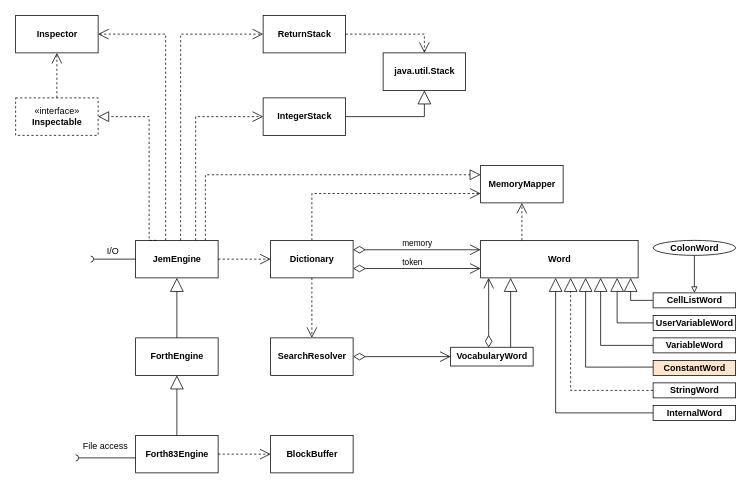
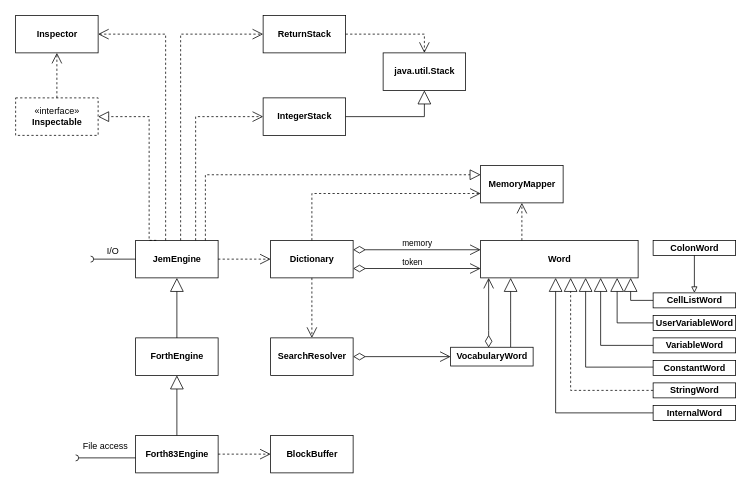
  <mxCell id="0" />
  <mxCell id="1" parent="0" />
  <mxCell id="2" value="&lt;b&gt;Dictionary&lt;/b&gt;" style="html=1;" parent="1" vertex="1"><mxGeometry x="360" y="320" width="110" height="50" as="geometry" /></mxCell>
  <mxCell id="3" value="&lt;b&gt;JemEngine&lt;/b&gt;" style="html=1;" parent="1" vertex="1"><mxGeometry x="180" y="320" width="110" height="50" as="geometry" /></mxCell>
  <mxCell id="4" value="&lt;div&gt;&lt;b&gt;ForthEngine&lt;/b&gt;&lt;/div&gt;" style="html=1;" parent="1" vertex="1"><mxGeometry x="180" y="450" width="110" height="50" as="geometry" /></mxCell>
  <mxCell id="5" value="&lt;div&gt;&lt;b&gt;Forth83Engine&lt;/b&gt;&lt;/div&gt;" style="html=1;" parent="1" vertex="1"><mxGeometry x="180" y="580" width="110" height="50" as="geometry" /></mxCell>
  <mxCell id="6" value="" style="endArrow=block;endSize=16;endFill=0;html=1;rounded=0;exitX=0.5;exitY=0;exitDx=0;exitDy=0;entryX=0.5;entryY=1;entryDx=0;entryDy=0;edgeStyle=orthogonalEdgeStyle;" parent="1" source="4" target="3" edge="1"><mxGeometry width="160" relative="1" as="geometry"><mxPoint x="150" y="600" as="sourcePoint" /><mxPoint x="310" y="600" as="targetPoint" /></mxGeometry></mxCell>
  <mxCell id="7" value="" style="endArrow=block;endSize=16;endFill=0;html=1;rounded=0;exitX=0.5;exitY=0;exitDx=0;exitDy=0;entryX=0.5;entryY=1;entryDx=0;entryDy=0;" parent="1" source="5" target="4" edge="1"><mxGeometry width="160" relative="1" as="geometry"><mxPoint x="245" y="460" as="sourcePoint" /><mxPoint x="245" y="380" as="targetPoint" /></mxGeometry></mxCell>
  <mxCell id="8" value="&lt;b&gt;IntegerStack&lt;/b&gt;" style="html=1;" parent="1" vertex="1"><mxGeometry x="350" y="130" width="110" height="50" as="geometry" /></mxCell>
  <mxCell id="9" value="" style="endArrow=open;endSize=12;dashed=1;html=1;rounded=0;edgeStyle=orthogonalEdgeStyle;entryX=0;entryY=0.5;entryDx=0;entryDy=0;" parent="1" source="3" target="8" edge="1"><mxGeometry x="0.208" y="10" width="160" relative="1" as="geometry"><mxPoint x="110" y="510" as="sourcePoint" /><mxPoint x="270" y="510" as="targetPoint" /><Array as="points"><mxPoint x="260" y="155" /></Array><mxPoint as="offset" /></mxGeometry></mxCell>
  <mxCell id="10" value="«interface»&lt;br&gt;&lt;b&gt;Inspectable&lt;/b&gt;" style="html=1;dashed=1;" parent="1" vertex="1"><mxGeometry x="20" y="130" width="110" height="50" as="geometry" /></mxCell>
  <mxCell id="11" value="" style="endArrow=block;dashed=1;endFill=0;endSize=12;html=1;rounded=0;exitX=0.25;exitY=0;exitDx=0;exitDy=0;entryX=1;entryY=0.5;entryDx=0;entryDy=0;edgeStyle=orthogonalEdgeStyle;" parent="1" source="3" target="10" edge="1"><mxGeometry width="160" relative="1" as="geometry"><mxPoint x="110" y="510" as="sourcePoint" /><mxPoint x="110" y="190" as="targetPoint" /><Array as="points"><mxPoint x="198" y="155" /></Array></mxGeometry></mxCell>
  <mxCell id="12" value="I/O" style="text;html=1;strokeColor=none;fillColor=none;align=center;verticalAlign=middle;whiteSpace=wrap;rounded=0;" parent="1" vertex="1"><mxGeometry x="120" y="320" width="60" height="30" as="geometry" /></mxCell>
  <mxCell id="13" value="" style="html=1;verticalAlign=bottom;labelBackgroundColor=none;endArrow=halfCircle;endFill=0;endSize=2;rounded=0;exitX=0;exitY=0.5;exitDx=0;exitDy=0;" parent="1" source="3" edge="1"><mxGeometry width="160" relative="1" as="geometry"><mxPoint x="130" y="345" as="sourcePoint" /><mxPoint x="120" y="345" as="targetPoint" /></mxGeometry></mxCell>
  <mxCell id="14" value="File access" style="text;html=1;strokeColor=none;fillColor=none;align=center;verticalAlign=middle;whiteSpace=wrap;rounded=0;" parent="1" vertex="1"><mxGeometry x="100" y="580" width="80" height="30" as="geometry" /></mxCell>
  <mxCell id="15" value="" style="html=1;verticalAlign=bottom;labelBackgroundColor=none;endArrow=halfCircle;endFill=0;endSize=2;rounded=0;exitX=1;exitY=1;exitDx=0;exitDy=0;entryX=0;entryY=1;entryDx=0;entryDy=0;" parent="1" source="14" target="14" edge="1"><mxGeometry width="160" relative="1" as="geometry"><mxPoint x="190" y="355" as="sourcePoint" /><mxPoint x="130" y="355" as="targetPoint" /></mxGeometry></mxCell>
  <mxCell id="16" value="" style="endArrow=open;endSize=12;dashed=1;html=1;rounded=0;entryX=0;entryY=0.5;entryDx=0;entryDy=0;edgeStyle=orthogonalEdgeStyle;exitX=1;exitY=0.5;exitDx=0;exitDy=0;" parent="1" source="3" target="2" edge="1"><mxGeometry width="160" relative="1" as="geometry"><mxPoint x="360" y="410" as="sourcePoint" /><mxPoint x="340" y="285" as="targetPoint" /></mxGeometry></mxCell>
  <mxCell id="17" value="&lt;b&gt;SearchResolver&lt;/b&gt;" style="html=1;" parent="1" vertex="1"><mxGeometry x="360" y="450" width="110" height="50" as="geometry" /></mxCell>
  <mxCell id="18" value="" style="endArrow=open;endSize=12;dashed=1;html=1;rounded=0;edgeStyle=orthogonalEdgeStyle;" parent="1" source="2" target="17" edge="1"><mxGeometry width="160" relative="1" as="geometry"><mxPoint x="300" y="355" as="sourcePoint" /><mxPoint x="430" y="355" as="targetPoint" /><Array as="points" /></mxGeometry></mxCell>
  <mxCell id="19" value="&lt;b&gt;MemoryMapper&lt;/b&gt;" style="html=1;" parent="1" vertex="1"><mxGeometry x="640" y="220" width="110" height="50" as="geometry" /></mxCell>
  <mxCell id="20" value="&lt;b&gt;Word&lt;/b&gt;" style="html=1;" parent="1" vertex="1"><mxGeometry x="640" y="320" width="210" height="50" as="geometry" /></mxCell>
  <mxCell id="21" value="&lt;br&gt;" style="endArrow=open;endSize=12;dashed=1;html=1;rounded=0;edgeStyle=orthogonalEdgeStyle;" parent="1" source="3" target="45" edge="1"><mxGeometry x="0.322" y="14" width="160" relative="1" as="geometry"><mxPoint x="230" y="230" as="sourcePoint" /><mxPoint x="225" y="134" as="targetPoint" /><Array as="points"><mxPoint x="240" y="45" /></Array><mxPoint as="offset" /></mxGeometry></mxCell>
  <mxCell id="22" value="&lt;div&gt;memory&lt;/div&gt;" style="endArrow=open;html=1;endSize=12;startArrow=diamondThin;startSize=14;startFill=0;edgeStyle=orthogonalEdgeStyle;align=left;verticalAlign=bottom;rounded=0;exitX=1;exitY=0.25;exitDx=0;exitDy=0;entryX=0;entryY=0.25;entryDx=0;entryDy=0;" parent="1" source="2" target="20" edge="1"><mxGeometry x="-0.25" relative="1" as="geometry"><mxPoint x="550" y="370" as="sourcePoint" /><mxPoint x="710" y="370" as="targetPoint" /><mxPoint as="offset" /></mxGeometry></mxCell>
  <mxCell id="23" value="token" style="endArrow=open;html=1;endSize=12;startArrow=diamondThin;startSize=14;startFill=0;edgeStyle=orthogonalEdgeStyle;align=left;verticalAlign=bottom;rounded=0;exitX=1;exitY=0.75;exitDx=0;exitDy=0;entryX=0;entryY=0.75;entryDx=0;entryDy=0;" parent="1" source="2" target="20" edge="1"><mxGeometry x="-0.25" relative="1" as="geometry"><mxPoint x="540" y="342.5" as="sourcePoint" /><mxPoint x="680" y="358" as="targetPoint" /><mxPoint as="offset" /></mxGeometry></mxCell>
  <mxCell id="24" value="&lt;b&gt;StringWord&lt;/b&gt;" style="html=1;" parent="1" vertex="1"><mxGeometry x="870" y="510" width="110" height="20" as="geometry" /></mxCell>
- <mxCell id="25" value="&lt;b&gt;ConstantWord&lt;/b&gt;" style="html=1;fillColor=#ffe6cc;" parent="1" vertex="1"><mxGeometry x="870" y="480" width="110" height="20" as="geometry" /></mxCell>
- <mxCell id="26" value="&lt;b&gt;ColonWord&lt;/b&gt;" style="ellipse;html=1;" parent="1" vertex="1"><mxGeometry x="870" y="320" width="110" height="20" as="geometry" /></mxCell>
+ <mxCell id="25" value="&lt;b&gt;ConstantWord&lt;/b&gt;" style="html=1;" parent="1" vertex="1"><mxGeometry x="870" y="480" width="110" height="20" as="geometry" /></mxCell>
+ <mxCell id="26" value="&lt;b&gt;ColonWord&lt;/b&gt;" style="html=1;" parent="1" vertex="1"><mxGeometry x="870" y="320" width="110" height="20" as="geometry" /></mxCell>
  <mxCell id="27" value="&lt;div&gt;&lt;b&gt;CellListWord&lt;/b&gt;&lt;/div&gt;" style="html=1;" parent="1" vertex="1"><mxGeometry x="870" y="390" width="110" height="20" as="geometry" /></mxCell>
  <mxCell id="28" value="&lt;div&gt;&lt;b&gt;UserVariableWord&lt;/b&gt;&lt;/div&gt;" style="html=1;" parent="1" vertex="1"><mxGeometry x="870" y="420" width="110" height="20" as="geometry" /></mxCell>
  <mxCell id="29" value="&lt;b&gt;VariableWord&lt;/b&gt;" style="html=1;" parent="1" vertex="1"><mxGeometry x="870" y="450" width="110" height="20" as="geometry" /></mxCell>
  <mxCell id="30" value="&lt;b&gt;InternalWord&lt;/b&gt;" style="html=1;" parent="1" vertex="1"><mxGeometry x="870" y="540" width="110" height="20" as="geometry" /></mxCell>
  <mxCell id="31" value="" style="endArrow=block;endSize=16;endFill=0;html=1;rounded=0;edgeStyle=orthogonalEdgeStyle;exitX=0;exitY=0.5;exitDx=0;exitDy=0;" parent="1" source="27" target="20" edge="1"><mxGeometry width="160" relative="1" as="geometry"><mxPoint x="788" y="400" as="sourcePoint" /><mxPoint x="795" y="380" as="targetPoint" /><Array as="points"><mxPoint x="840" y="400" /></Array></mxGeometry></mxCell>
  <mxCell id="32" value="" style="endArrow=block;endSize=16;endFill=0;html=1;rounded=0;edgeStyle=orthogonalEdgeStyle;exitX=0;exitY=0.5;exitDx=0;exitDy=0;" parent="1" source="28" target="20" edge="1"><mxGeometry width="160" relative="1" as="geometry"><mxPoint x="858.33" y="469.75" as="sourcePoint" /><mxPoint x="822" y="369" as="targetPoint" /><Array as="points"><mxPoint x="822" y="430" /></Array></mxGeometry></mxCell>
  <mxCell id="33" value="" style="endArrow=block;endSize=16;endFill=0;html=1;rounded=0;edgeStyle=orthogonalEdgeStyle;" parent="1" source="29" target="20" edge="1"><mxGeometry width="160" relative="1" as="geometry"><mxPoint x="810" y="500" as="sourcePoint" /><mxPoint x="760" y="380" as="targetPoint" /><Array as="points"><mxPoint x="800" y="460" /></Array></mxGeometry></mxCell>
  <mxCell id="34" value="" style="endArrow=block;endSize=16;endFill=0;html=1;rounded=0;edgeStyle=orthogonalEdgeStyle;exitX=0;exitY=0.448;exitDx=0;exitDy=0;exitPerimeter=0;" parent="1" source="25" target="20" edge="1"><mxGeometry width="160" relative="1" as="geometry"><mxPoint x="858.33" y="580" as="sourcePoint" /><mxPoint x="766" y="380" as="targetPoint" /><Array as="points"><mxPoint x="780" y="489" /></Array></mxGeometry></mxCell>
  <mxCell id="35" value="" style="endArrow=block;endSize=16;endFill=0;html=1;rounded=0;edgeStyle=orthogonalEdgeStyle;exitX=0;exitY=0.5;exitDx=0;exitDy=0;dashed=1;" parent="1" source="24" target="20" edge="1"><mxGeometry width="160" relative="1" as="geometry"><mxPoint x="848.33" y="510" as="sourcePoint" /><mxPoint x="760" y="380" as="targetPoint" /><Array as="points"><mxPoint x="760" y="520" /></Array></mxGeometry></mxCell>
  <mxCell id="36" value="" style="endArrow=block;endSize=16;endFill=0;html=1;rounded=0;edgeStyle=orthogonalEdgeStyle;" parent="1" source="38" target="20" edge="1"><mxGeometry width="160" relative="1" as="geometry"><mxPoint x="703" y="500" as="sourcePoint" /><mxPoint x="719" y="400" as="targetPoint" /><Array as="points"><mxPoint x="680" y="430" /><mxPoint x="680" y="430" /></Array></mxGeometry></mxCell>
  <mxCell id="37" value="" style="endArrow=none;endSize=16;endFill=0;html=1;rounded=0;edgeStyle=orthogonalEdgeStyle;entryX=0.5;entryY=1;entryDx=0;entryDy=0;exitX=0.5;exitY=0;exitDx=0;exitDy=0;startArrow=block;startFill=0;" parent="1" source="27" target="26" edge="1"><mxGeometry width="160" relative="1" as="geometry"><mxPoint x="798" y="410" as="sourcePoint" /><mxPoint x="798.45" y="380.4" as="targetPoint" /><Array as="points" /></mxGeometry></mxCell>
  <mxCell id="38" value="&lt;b&gt;VocabularyWord&lt;/b&gt;" style="html=1;" parent="1" vertex="1"><mxGeometry x="600" y="462.5" width="110" height="25" as="geometry" /></mxCell>
  <mxCell id="39" value="" style="endArrow=block;endSize=16;endFill=0;html=1;rounded=0;edgeStyle=orthogonalEdgeStyle;exitX=0;exitY=0.5;exitDx=0;exitDy=0;" parent="1" source="30" target="20" edge="1"><mxGeometry width="160" relative="1" as="geometry"><mxPoint x="830" y="580" as="sourcePoint" /><mxPoint x="740" y="420" as="targetPoint" /><Array as="points"><mxPoint x="740" y="550" /></Array></mxGeometry></mxCell>
  <mxCell id="40" value="" style="endArrow=open;endSize=12;dashed=1;html=1;rounded=0;edgeStyle=orthogonalEdgeStyle;exitX=0.5;exitY=0;exitDx=0;exitDy=0;entryX=0;entryY=0.75;entryDx=0;entryDy=0;" parent="1" source="2" target="19" edge="1"><mxGeometry width="160" relative="1" as="geometry"><mxPoint x="492.5" y="350" as="sourcePoint" /><mxPoint x="640" y="225" as="targetPoint" /><Array as="points"><mxPoint x="415" y="258" /></Array></mxGeometry></mxCell>
  <mxCell id="41" value="" style="endArrow=open;html=1;endSize=12;startArrow=diamondThin;startSize=14;startFill=0;edgeStyle=orthogonalEdgeStyle;align=left;verticalAlign=bottom;rounded=0;exitX=0.461;exitY=0.019;exitDx=0;exitDy=0;exitPerimeter=0;" parent="1" source="38" target="20" edge="1"><mxGeometry x="-0.25" relative="1" as="geometry"><mxPoint x="711" y="550" as="sourcePoint" /><mxPoint x="697" y="400" as="targetPoint" /><mxPoint as="offset" /><Array as="points"><mxPoint x="651" y="440" /><mxPoint x="651" y="440" /></Array></mxGeometry></mxCell>
  <mxCell id="42" value="" style="endArrow=open;html=1;endSize=12;startArrow=diamondThin;startSize=14;startFill=0;edgeStyle=orthogonalEdgeStyle;align=left;verticalAlign=bottom;rounded=0;entryX=0;entryY=0.5;entryDx=0;entryDy=0;exitX=1;exitY=0.5;exitDx=0;exitDy=0;" parent="1" source="17" target="38" edge="1"><mxGeometry x="-0.25" relative="1" as="geometry"><mxPoint x="510" y="528" as="sourcePoint" /><mxPoint x="610" y="605" as="targetPoint" /><mxPoint as="offset" /><Array as="points" /></mxGeometry></mxCell>
  <mxCell id="43" value="&lt;div&gt;&lt;b&gt;BlockBuffer&lt;/b&gt;&lt;/div&gt;" style="html=1;" parent="1" vertex="1"><mxGeometry x="360" y="580" width="110" height="50" as="geometry" /></mxCell>
  <mxCell id="44" value="" style="endArrow=open;endSize=12;dashed=1;html=1;rounded=0;entryX=0;entryY=0.5;entryDx=0;entryDy=0;edgeStyle=orthogonalEdgeStyle;exitX=1;exitY=0.5;exitDx=0;exitDy=0;" parent="1" source="5" target="43" edge="1"><mxGeometry width="160" relative="1" as="geometry"><mxPoint x="290" y="670" as="sourcePoint" /><mxPoint x="420" y="670" as="targetPoint" /><Array as="points"><mxPoint x="320" y="605" /><mxPoint x="320" y="605" /></Array></mxGeometry></mxCell>
  <mxCell id="45" value="&lt;b&gt;ReturnStack&lt;/b&gt;" style="html=1;" parent="1" vertex="1"><mxGeometry x="350" y="20" width="110" height="50" as="geometry" /></mxCell>
  <mxCell id="46" value="&lt;b&gt;java.util.Stack&lt;/b&gt;" style="html=1;" parent="1" vertex="1"><mxGeometry x="510" y="70" width="110" height="50" as="geometry" /></mxCell>
  <mxCell id="47" value="&lt;br&gt;" style="endArrow=open;endSize=12;dashed=1;html=1;rounded=0;edgeStyle=orthogonalEdgeStyle;exitX=1;exitY=0.5;exitDx=0;exitDy=0;entryX=0.5;entryY=0;entryDx=0;entryDy=0;" parent="1" source="45" target="46" edge="1"><mxGeometry x="0.322" y="14" width="160" relative="1" as="geometry"><mxPoint x="240" y="240" as="sourcePoint" /><mxPoint x="330" y="55" as="targetPoint" /><Array as="points"><mxPoint x="565" y="45" /></Array><mxPoint as="offset" /></mxGeometry></mxCell>
  <mxCell id="48" value="" style="endArrow=block;endSize=16;endFill=0;html=1;rounded=0;exitX=1;exitY=0.5;exitDx=0;exitDy=0;entryX=0.5;entryY=1;entryDx=0;entryDy=0;edgeStyle=orthogonalEdgeStyle;" parent="1" source="8" target="46" edge="1"><mxGeometry width="160" relative="1" as="geometry"><mxPoint x="235" y="370" as="sourcePoint" /><mxPoint x="235" y="290" as="targetPoint" /></mxGeometry></mxCell>
  <mxCell id="49" value="&lt;b&gt;Inspector&lt;/b&gt;" style="html=1;" parent="1" vertex="1"><mxGeometry x="20" y="20" width="110" height="50" as="geometry" /></mxCell>
  <mxCell id="50" value="&lt;br&gt;" style="endArrow=open;endSize=12;dashed=1;html=1;rounded=0;edgeStyle=orthogonalEdgeStyle;entryX=1;entryY=0.5;entryDx=0;entryDy=0;" parent="1" source="3" target="49" edge="1"><mxGeometry x="0.322" y="14" width="160" relative="1" as="geometry"><mxPoint x="210" y="225" as="sourcePoint" /><mxPoint x="330" y="40" as="targetPoint" /><Array as="points"><mxPoint x="220" y="45" /></Array><mxPoint as="offset" /></mxGeometry></mxCell>
  <mxCell id="51" value="&lt;br&gt;" style="endArrow=open;endSize=12;dashed=1;html=1;rounded=0;edgeStyle=orthogonalEdgeStyle;entryX=0.5;entryY=1;entryDx=0;entryDy=0;" parent="1" source="10" target="49" edge="1"><mxGeometry x="0.322" y="14" width="160" relative="1" as="geometry"><mxPoint x="250" y="240" as="sourcePoint" /><mxPoint x="360" y="55" as="targetPoint" /><Array as="points"><mxPoint x="75" y="110" /><mxPoint x="75" y="110" /></Array><mxPoint as="offset" /></mxGeometry></mxCell>
  <mxCell id="52" value="" style="endArrow=block;endSize=12;dashed=1;html=1;rounded=0;edgeStyle=orthogonalEdgeStyle;entryX=0;entryY=0.25;entryDx=0;entryDy=0;endFill=0;" parent="1" source="3" target="19" edge="1"><mxGeometry width="160" relative="1" as="geometry"><mxPoint x="425" y="330" as="sourcePoint" /><mxPoint x="650" y="295" as="targetPoint" /><Array as="points"><mxPoint x="273" y="233" /></Array></mxGeometry></mxCell>
  <mxCell id="53" value="" style="endArrow=open;endSize=12;dashed=1;html=1;rounded=0;edgeStyle=orthogonalEdgeStyle;" parent="1" target="19" edge="1"><mxGeometry width="160" relative="1" as="geometry"><mxPoint x="695" y="320" as="sourcePoint" /><mxPoint x="650" y="297.5" as="targetPoint" /><Array as="points"><mxPoint x="695" y="320" /></Array></mxGeometry></mxCell>
